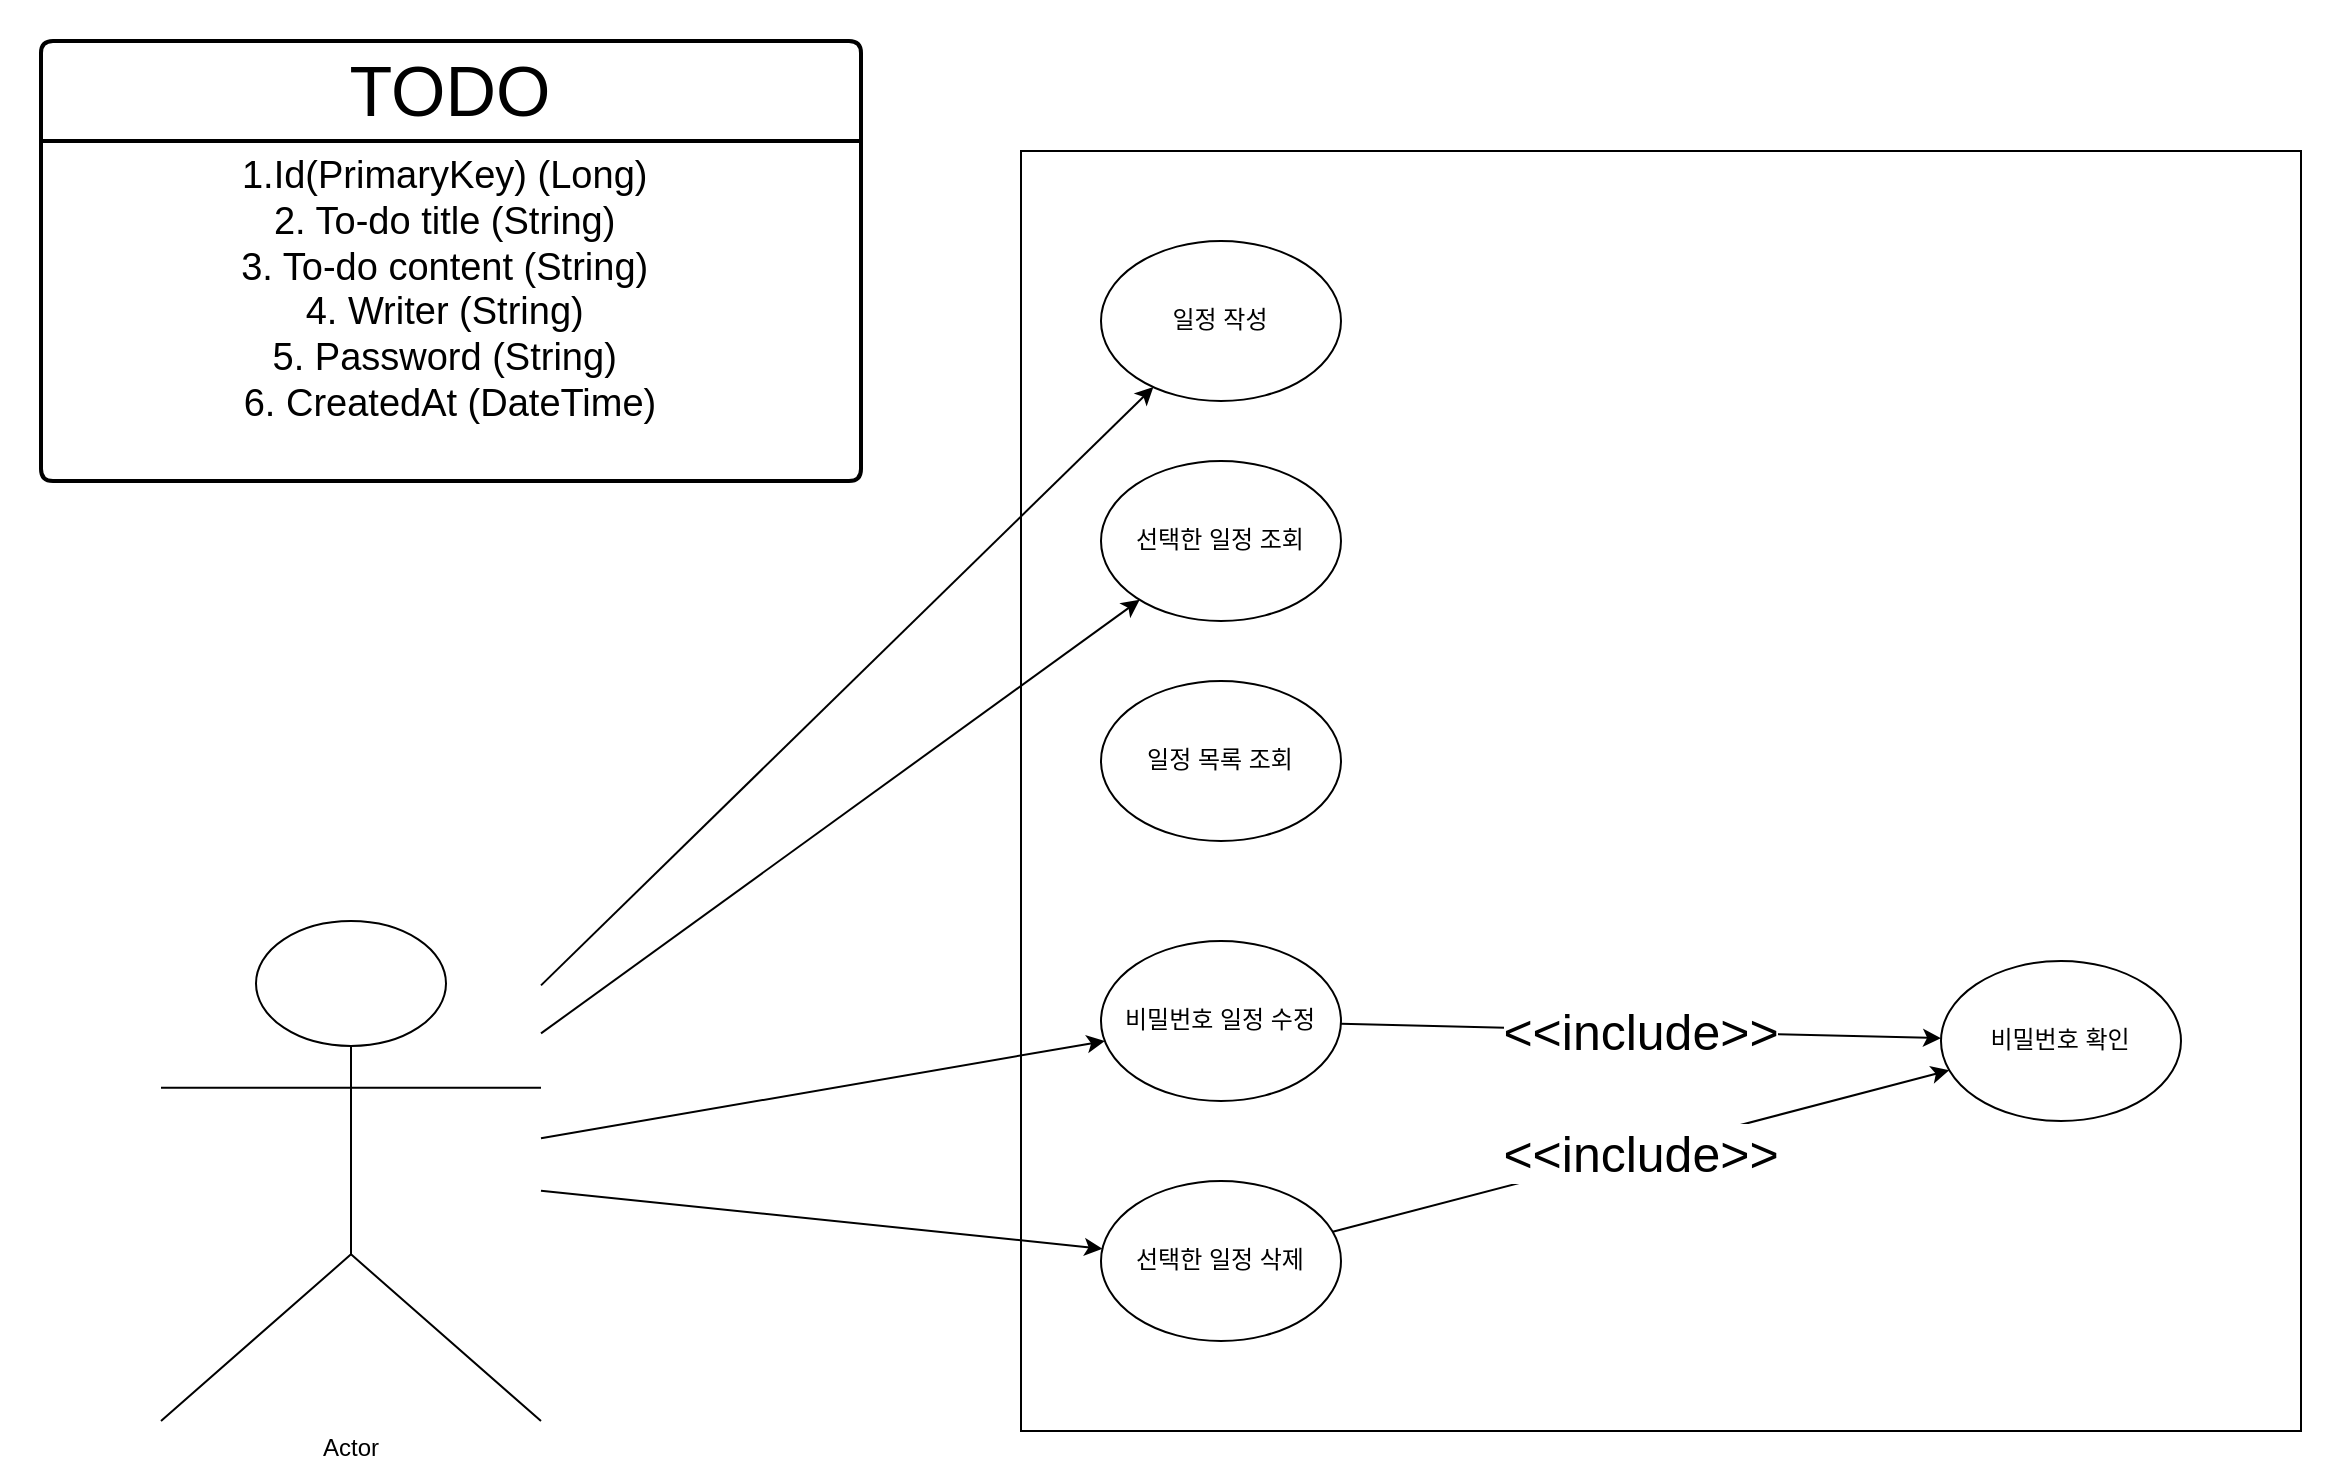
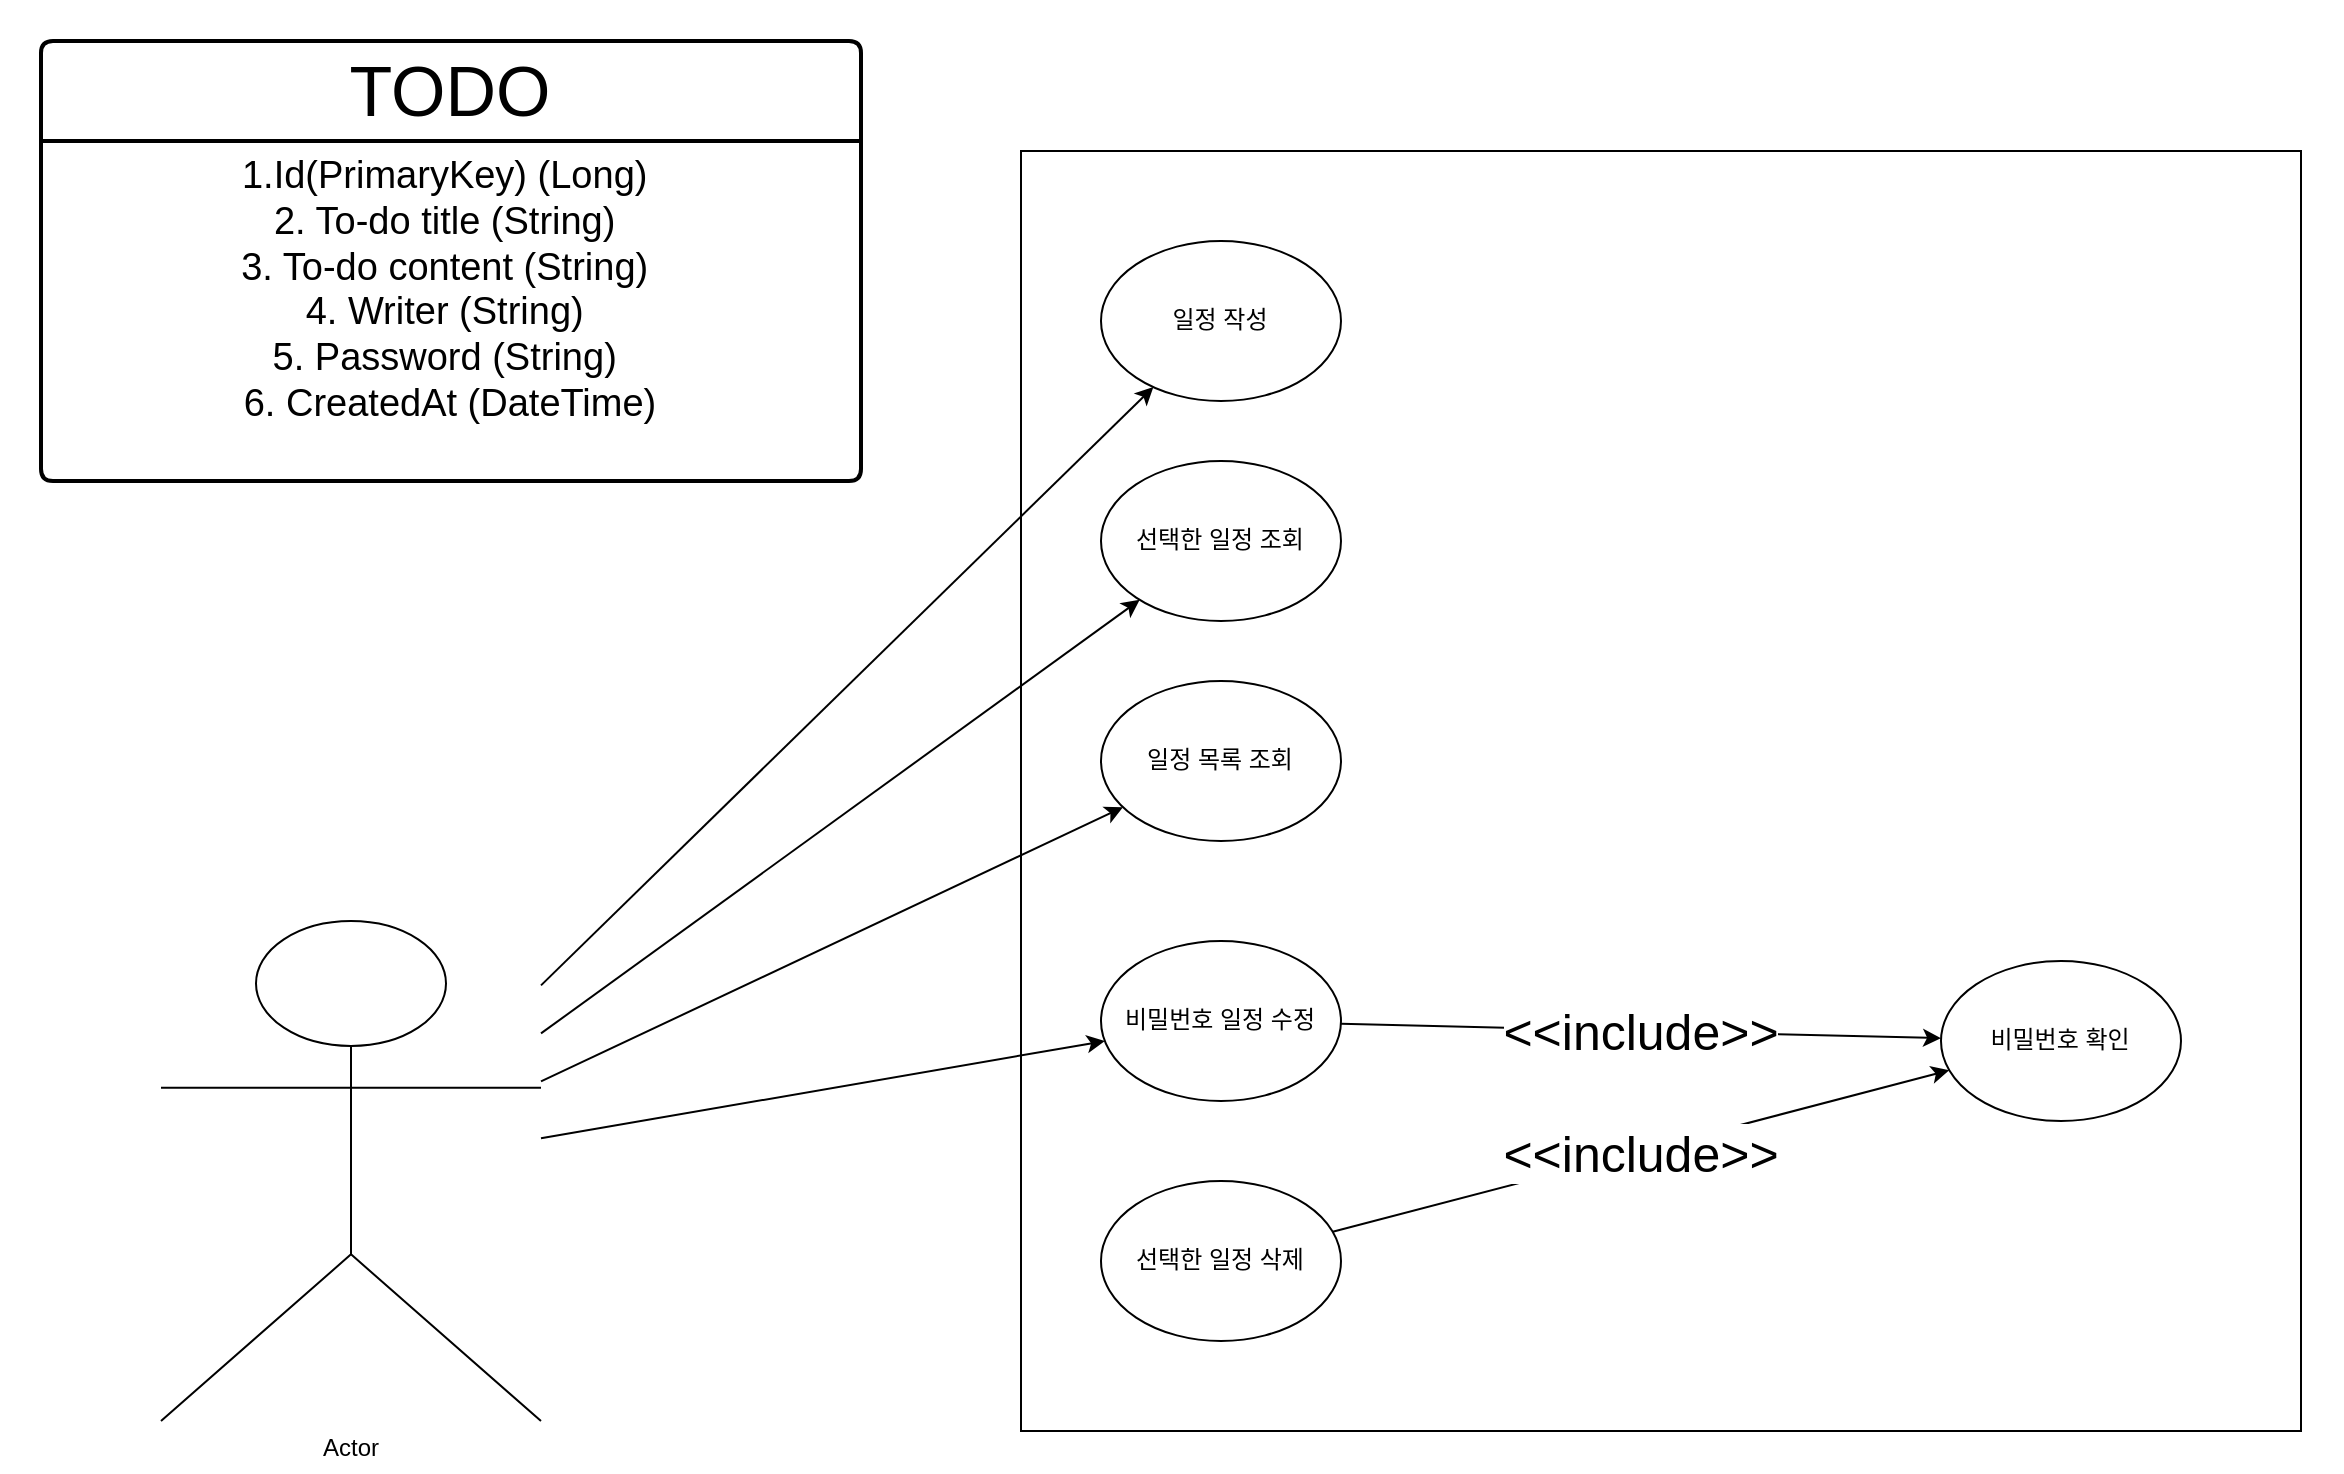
  <mxCell id="0" />
  <mxCell id="1" parent="0" />
  <mxCell id="2" value="" style="whiteSpace=wrap;html=1;aspect=fixed;" vertex="1" parent="1"><mxGeometry x="510" y="75" width="640" height="640" as="geometry" /></mxCell>
  <mxCell id="3" value="&lt;font style=&quot;font-size: 35px;&quot;&gt;TODO&lt;/font&gt;" style="swimlane;childLayout=stackLayout;horizontal=1;startSize=50;horizontalStack=0;rounded=1;fontSize=14;fontStyle=0;strokeWidth=2;resizeParent=0;resizeLast=1;shadow=0;dashed=0;align=center;arcSize=4;whiteSpace=wrap;html=1;fontColor=default;" vertex="1" parent="1"><mxGeometry x="20" y="20" width="410" height="220" as="geometry" /></mxCell>
  <mxCell id="4" value="1.Id(PrimaryKey) (Long) &#10;2. To-do title (String) &#10;3. To-do content (String) &#10;4. Writer (String) &#10;5. Password (String) &#10;6. CreatedAt (DateTime)" style="text;whiteSpace=wrap;align=center;fontSize=19;" vertex="1" parent="3"><mxGeometry y="50" width="410" height="290" as="geometry" /></mxCell>
  <mxCell id="5" value="&lt;div&gt;&lt;br&gt;&lt;/div&gt;" style="align=center;strokeColor=none;fillColor=none;spacingLeft=4;fontSize=12;verticalAlign=top;resizable=0;rotatable=0;part=1;html=1;fontColor=default;" vertex="1" parent="3"><mxGeometry y="340" width="410" height="-120" as="geometry" /></mxCell>
  <mxCell id="6" value="Actor" style="shape=umlActor;verticalLabelPosition=bottom;verticalAlign=top;html=1;outlineConnect=0;" vertex="1" parent="1"><mxGeometry x="80" y="460" width="190" height="250" as="geometry" /></mxCell>
  <mxCell id="7" value="선택한 일정 조회" style="ellipse;whiteSpace=wrap;html=1;" vertex="1" parent="1"><mxGeometry x="550" y="230" width="120" height="80" as="geometry" /></mxCell>
  <mxCell id="8" value="일정 목록 조회" style="ellipse;whiteSpace=wrap;html=1;" vertex="1" parent="1"><mxGeometry x="550" y="340" width="120" height="80" as="geometry" /></mxCell>
  <mxCell id="9" value="일정 작성" style="ellipse;whiteSpace=wrap;html=1;" vertex="1" parent="1"><mxGeometry x="550" y="120" width="120" height="80" as="geometry" /></mxCell>
  <mxCell id="10" value="선택한 일정 삭제" style="ellipse;whiteSpace=wrap;html=1;" vertex="1" parent="1"><mxGeometry x="550" y="590" width="120" height="80" as="geometry" /></mxCell>
  <mxCell id="11" value="비밀번호 일정 수정" style="ellipse;whiteSpace=wrap;html=1;" vertex="1" parent="1"><mxGeometry x="550" y="470" width="120" height="80" as="geometry" /></mxCell>
  <mxCell id="12" value="비밀번호 확인" style="ellipse;whiteSpace=wrap;html=1;" vertex="1" parent="1"><mxGeometry x="970" y="480" width="120" height="80" as="geometry" /></mxCell>
  <mxCell id="13" value="" style="endArrow=classic;html=1;rounded=0;" edge="1" parent="1" source="6" target="9"><mxGeometry width="50" height="50" relative="1" as="geometry"><mxPoint x="310" y="550" as="sourcePoint" /><mxPoint x="360" y="500" as="targetPoint" /></mxGeometry></mxCell>
  <mxCell id="14" value="" style="endArrow=classic;html=1;rounded=0;" edge="1" parent="1" source="6" target="7"><mxGeometry width="50" height="50" relative="1" as="geometry"><mxPoint x="320" y="560" as="sourcePoint" /><mxPoint x="593" y="206" as="targetPoint" /></mxGeometry></mxCell>
- <mxCell id="15" value="" style="endArrow=classic;html=1;rounded=0;" edge="1" parent="1" source="6" target="10"><mxGeometry width="50" height="50" relative="1" as="geometry"><mxPoint x="330" y="570" as="sourcePoint" /><mxPoint x="603" y="216" as="targetPoint" /></mxGeometry></mxCell>
+ <mxCell id="15" value="" style="endArrow=classic;html=1;rounded=0;" edge="1" parent="1" source="6" target="8"><mxGeometry width="50" height="50" relative="1" as="geometry"><mxPoint x="330" y="570" as="sourcePoint" /><mxPoint x="603" y="216" as="targetPoint" /></mxGeometry></mxCell>
  <mxCell id="16" value="" style="endArrow=classic;html=1;rounded=0;" edge="1" parent="1" source="6" target="11"><mxGeometry width="50" height="50" relative="1" as="geometry"><mxPoint x="340" y="580" as="sourcePoint" /><mxPoint x="613" y="226" as="targetPoint" /></mxGeometry></mxCell>
  <mxCell id="17" value="" style="endArrow=classic;html=1;rounded=0;" edge="1" parent="1" source="11" target="12"><mxGeometry relative="1" as="geometry"><mxPoint x="660" y="560" as="sourcePoint" /><mxPoint x="760" y="560" as="targetPoint" /></mxGeometry></mxCell>
  <mxCell id="18" value="&lt;font style=&quot;font-size: 25px;&quot;&gt;&amp;lt;&amp;lt;include&amp;gt;&amp;gt;&lt;/font&gt;" style="edgeLabel;resizable=0;html=1;;align=center;verticalAlign=middle;" connectable="0" vertex="1" parent="17"><mxGeometry relative="1" as="geometry" /></mxCell>
  <mxCell id="19" value="" style="endArrow=classic;html=1;rounded=0;fontSize=12;" edge="1" parent="1" source="10" target="12"><mxGeometry relative="1" as="geometry"><mxPoint x="680" y="521" as="sourcePoint" /><mxPoint x="980" y="529" as="targetPoint" /></mxGeometry></mxCell>
  <mxCell id="20" value="&lt;font style=&quot;font-size: 25px;&quot;&gt;&amp;lt;&amp;lt;include&amp;gt;&amp;gt;&lt;/font&gt;" style="edgeLabel;resizable=0;html=1;;align=center;verticalAlign=middle;" connectable="0" vertex="1" parent="19"><mxGeometry relative="1" as="geometry" /></mxCell>
